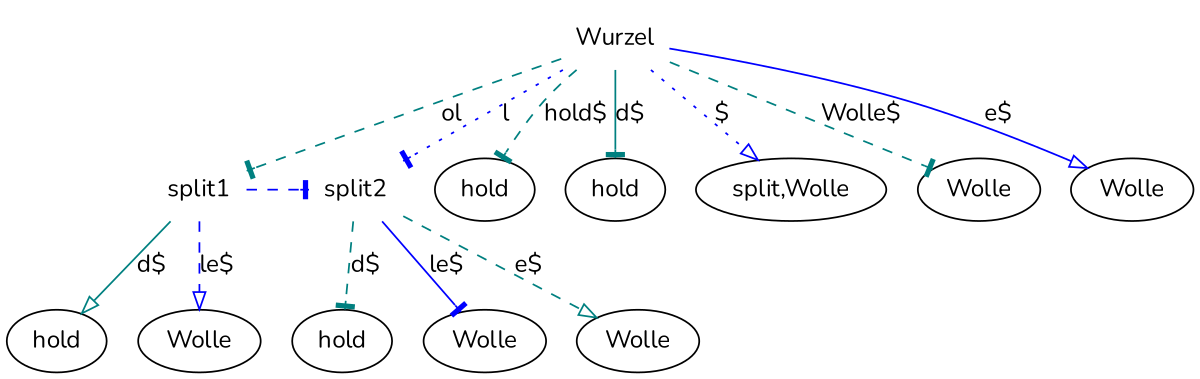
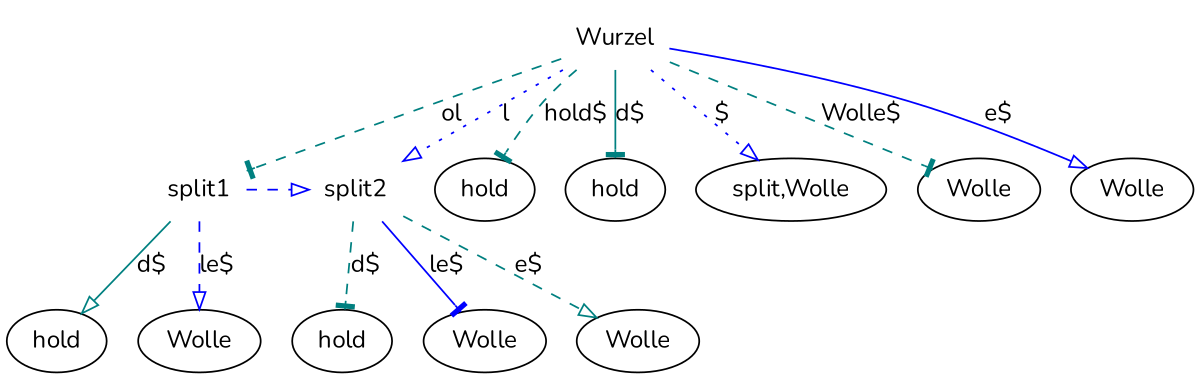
  digraph {
    fontname=Nunito
    node [fontname=Nunito]
    edge [arrowhead=tee color=teal fontname=Nunito style=dashed]
    split1 [shape=plaintext]
    split2 [shape=plaintext]
    n3 [label=hold]
    n4 [label=Wolle]
    n5 [label=hold]
    n6 [label=Wolle]
    n7 [label=Wolle]
    Wurzel [shape=plaintext]
    n9 [label=hold]
    n10 [label=hold]
    n11 [label="split,Wolle"]
    n12 [label=Wolle]
    n13 [label=Wolle]
    subgraph sub_1 {
      rank=same
      split1
      split2
    }
-   split1 -> split2 [color=blue]
+   split1 -> split2 [arrowhead=onormal color=blue]
    split1 -> n3 [arrowhead=onormal label="d$" style=solid]
    split1 -> n4 [arrowhead=onormal color=blue label="le$"]
    split2 -> n5 [label="d$"]
    split2 -> n6 [color=blue label="le$" style=solid]
    split2 -> n7 [arrowhead=onormal label="e$"]
    Wurzel -> split1 [label=ol]
-   Wurzel -> split2 [color=blue label=l style=dotted]
+   Wurzel -> split2 [arrowhead=onormal color=blue label=l style=dotted]
    Wurzel -> n9 [label="hold$"]
    Wurzel -> n10 [label="d$" style=solid]
    Wurzel -> n11 [arrowhead=onormal color=blue label="$" style=dotted]
    Wurzel -> n12 [label="Wolle$"]
    Wurzel -> n13 [arrowhead=onormal color=blue label="e$" style=solid]
  }
